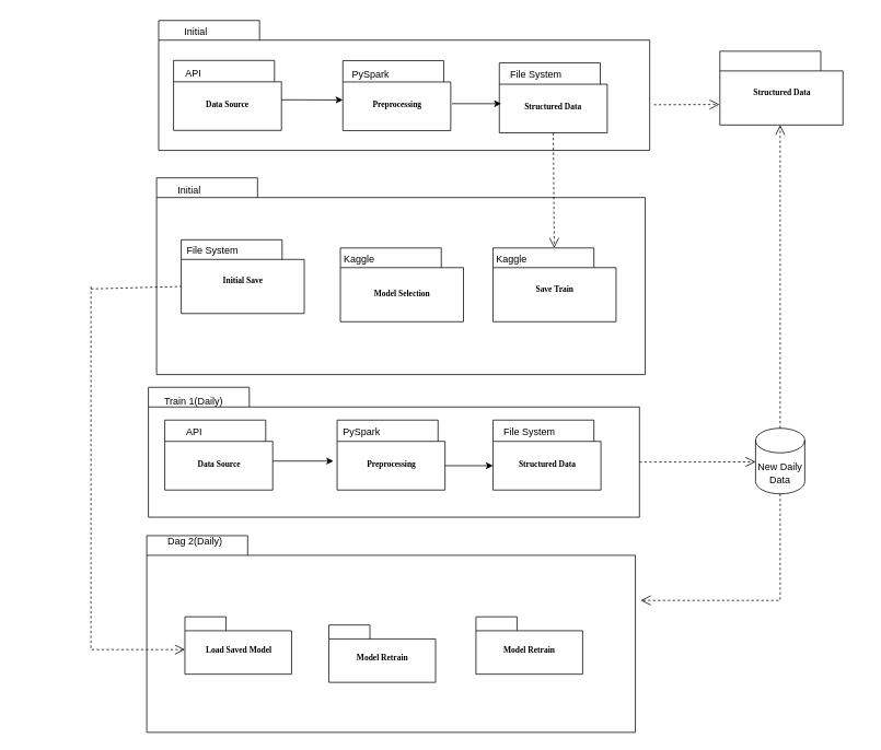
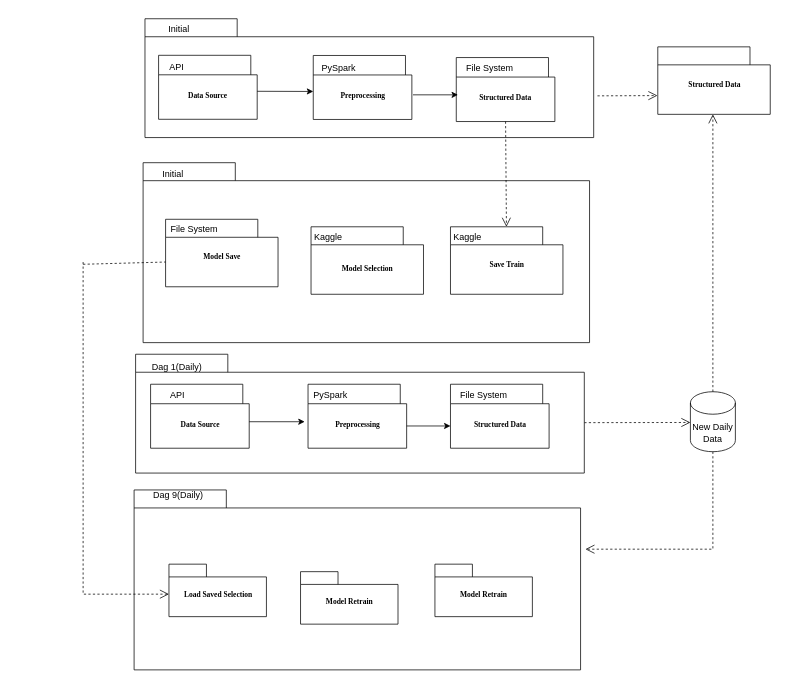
  <mxCell id="0" />
  <mxCell id="1" parent="0" />
  <mxCell id="2" value="" style="group" parent="1" vertex="1" connectable="0"><mxGeometry x="192.5" y="24.5" width="598.5" height="158.5" as="geometry" /></mxCell>
  <mxCell id="3" value="" style="shape=folder;fontStyle=1;spacingTop=10;tabWidth=123;tabHeight=24;tabPosition=left;html=1;rounded=0;shadow=0;comic=0;labelBackgroundColor=none;strokeWidth=1;fontFamily=Verdana;fontSize=10;align=center;" parent="2" vertex="1"><mxGeometry width="598.5" height="158.5" as="geometry" /></mxCell>
  <mxCell id="4" value="Initial" style="text;html=1;strokeColor=none;fillColor=none;align=center;verticalAlign=middle;whiteSpace=wrap;rounded=0;" vertex="1" parent="2"><mxGeometry x="-18.831" y="-3.658" width="128.25" height="36.577" as="geometry" /></mxCell>
  <mxCell id="5" value="&lt;br&gt;Structured Data" style="shape=folder;fontStyle=1;spacingTop=10;tabWidth=132;tabHeight=26;tabPosition=left;html=1;rounded=0;shadow=0;comic=0;labelBackgroundColor=none;strokeWidth=1;fontFamily=Verdana;fontSize=10;align=center;" vertex="1" parent="2"><mxGeometry x="415.23" y="51.769" width="131.53" height="85.346" as="geometry" /></mxCell>
  <mxCell id="6" value="&lt;br&gt;Preprocessing" style="shape=folder;fontStyle=1;spacingTop=10;tabWidth=130;tabHeight=26;tabPosition=left;html=1;rounded=0;shadow=0;comic=0;labelBackgroundColor=none;strokeWidth=1;fontFamily=Verdana;fontSize=10;align=center;" vertex="1" parent="2"><mxGeometry x="224.47" y="48.988" width="131.53" height="85.346" as="geometry" /></mxCell>
  <mxCell id="7" value="&lt;br&gt;Data Source" style="shape=folder;fontStyle=1;spacingTop=10;tabWidth=132;tabHeight=26;tabPosition=left;html=1;rounded=0;shadow=0;comic=0;labelBackgroundColor=none;strokeWidth=1;fontFamily=Verdana;fontSize=10;align=center;" vertex="1" parent="2"><mxGeometry x="18.17" y="48.769" width="131.53" height="85.346" as="geometry" /></mxCell>
  <mxCell id="8" value="API" style="text;html=1;strokeColor=none;fillColor=none;align=center;verticalAlign=middle;whiteSpace=wrap;rounded=0;" vertex="1" parent="2"><mxGeometry x="-3.5" y="47.55" width="91.5" height="36.577" as="geometry" /></mxCell>
  <mxCell id="9" value="PySpark" style="text;html=1;strokeColor=none;fillColor=none;align=center;verticalAlign=middle;whiteSpace=wrap;rounded=0;" vertex="1" parent="2"><mxGeometry x="228.5" y="47.817" width="60" height="36.577" as="geometry" /></mxCell>
  <mxCell id="10" value="File System" style="text;html=1;strokeColor=none;fillColor=none;align=center;verticalAlign=middle;whiteSpace=wrap;rounded=0;" vertex="1" parent="2"><mxGeometry x="415.5" y="48.16" width="88.5" height="36.577" as="geometry" /></mxCell>
  <mxCell id="11" value="" style="endArrow=classic;html=1;rounded=0;exitX=0;exitY=0;exitDx=131.53;exitDy=48;exitPerimeter=0;entryX=0;entryY=0;entryDx=0;entryDy=48;entryPerimeter=0;" edge="1" parent="2" source="7" target="6"><mxGeometry width="50" height="50" relative="1" as="geometry"><mxPoint x="318.5" y="348.09" as="sourcePoint" /><mxPoint x="368.5" y="287.129" as="targetPoint" /></mxGeometry></mxCell>
  <mxCell id="12" value="" style="group" parent="1" vertex="1" connectable="0"><mxGeometry x="876.5" y="62" width="174.5" height="100" as="geometry" /></mxCell>
  <mxCell id="13" value="" style="group" parent="12" vertex="1" connectable="0"><mxGeometry width="150" height="90" as="geometry" /></mxCell>
  <mxCell id="14" value="Structured Data" style="shape=folder;fontStyle=1;spacingTop=10;tabWidth=123;tabHeight=24;tabPosition=left;html=1;rounded=0;shadow=0;comic=0;labelBackgroundColor=none;strokeWidth=1;fontFamily=Verdana;fontSize=10;align=center;" parent="13" vertex="1"><mxGeometry width="150" height="90" as="geometry" /></mxCell>
  <mxCell id="15" value="" style="shape=folder;fontStyle=1;spacingTop=10;tabWidth=123;tabHeight=24;tabPosition=left;html=1;rounded=0;shadow=0;comic=0;labelBackgroundColor=none;strokeColor=#000000;strokeWidth=1;fillColor=#ffffff;fontFamily=Verdana;fontSize=10;fontColor=#000000;align=center;" parent="1" vertex="1"><mxGeometry x="190" y="216.5" width="595.5" height="240" as="geometry" /></mxCell>
  <mxCell id="16" style="rounded=0;html=1;dashed=1;labelBackgroundColor=none;startFill=0;endArrow=open;endFill=0;endSize=10;fontFamily=Verdana;fontSize=10;exitX=0.5;exitY=1;exitDx=0;exitDy=0;exitPerimeter=0;" parent="1" source="5" target="26" edge="1"><mxGeometry relative="1" as="geometry"><mxPoint x="666.383" y="173" as="sourcePoint" /><mxPoint x="671.28" y="231.5" as="targetPoint" /></mxGeometry></mxCell>
  <mxCell id="17" style="edgeStyle=none;rounded=0;html=1;dashed=1;labelBackgroundColor=none;startFill=0;endArrow=open;endFill=0;endSize=10;fontFamily=Verdana;fontSize=10;exitX=1.002;exitY=0.668;exitPerimeter=0;" parent="1" edge="1"><mxGeometry relative="1" as="geometry"><mxPoint x="796.06" y="127.34" as="sourcePoint" /><mxPoint x="876" y="127" as="targetPoint" /></mxGeometry></mxCell>
  <mxCell id="18" style="edgeStyle=elbowEdgeStyle;rounded=0;html=1;dashed=1;labelBackgroundColor=none;startFill=0;endArrow=open;endFill=0;endSize=10;fontFamily=Verdana;fontSize=10;elbow=vertical;exitX=0;exitY=0;exitDx=598.5;exitDy=91.25;exitPerimeter=0;" edge="1" parent="1" source="41" target="39"><mxGeometry relative="1" as="geometry"><mxPoint x="830" y="552" as="sourcePoint" /><mxPoint x="779" y="652" as="targetPoint" /><Array as="points"><mxPoint x="850" y="563" /></Array></mxGeometry></mxCell>
  <mxCell id="19" value="" style="endArrow=classic;html=1;rounded=0;" edge="1" parent="1"><mxGeometry width="50" height="50" relative="1" as="geometry"><mxPoint x="550" y="126" as="sourcePoint" /><mxPoint x="610" y="126" as="targetPoint" /></mxGeometry></mxCell>
  <mxCell id="20" value="" style="group" vertex="1" connectable="0" parent="1"><mxGeometry x="374" y="302" width="174.5" height="100" as="geometry" /></mxCell>
  <mxCell id="21" value="" style="group" vertex="1" connectable="0" parent="20"><mxGeometry width="150" height="90" as="geometry" /></mxCell>
  <mxCell id="22" value="&lt;br&gt;Model Selection" style="shape=folder;fontStyle=1;spacingTop=10;tabWidth=123;tabHeight=24;tabPosition=left;html=1;rounded=0;shadow=0;comic=0;labelBackgroundColor=none;strokeWidth=1;fontFamily=Verdana;fontSize=10;align=center;" vertex="1" parent="21"><mxGeometry x="40" width="150" height="90" as="geometry" /></mxCell>
  <mxCell id="23" value="Kaggle" style="text;html=1;strokeColor=none;fillColor=none;align=center;verticalAlign=middle;whiteSpace=wrap;rounded=0;" vertex="1" parent="21"><mxGeometry x="37" width="51.576" height="27.0" as="geometry" /></mxCell>
  <mxCell id="24" value="" style="group" vertex="1" connectable="0" parent="1"><mxGeometry x="560" y="302" width="174.5" height="100" as="geometry" /></mxCell>
  <mxCell id="25" value="" style="group" vertex="1" connectable="0" parent="24"><mxGeometry width="150" height="90" as="geometry" /></mxCell>
  <mxCell id="26" value="Save Train" style="shape=folder;fontStyle=1;spacingTop=10;tabWidth=123;tabHeight=24;tabPosition=left;html=1;rounded=0;shadow=0;comic=0;labelBackgroundColor=none;strokeWidth=1;fontFamily=Verdana;fontSize=10;align=center;" vertex="1" parent="25"><mxGeometry x="40" width="150" height="90" as="geometry" /></mxCell>
  <mxCell id="27" value="Kaggle" style="text;html=1;strokeColor=none;fillColor=none;align=center;verticalAlign=middle;whiteSpace=wrap;rounded=0;" vertex="1" parent="25"><mxGeometry x="37" width="51.576" height="27.0" as="geometry" /></mxCell>
  <mxCell id="28" value="" style="group" vertex="1" connectable="0" parent="1"><mxGeometry x="180" y="292" width="174.5" height="100" as="geometry" /></mxCell>
  <mxCell id="29" value="" style="group" vertex="1" connectable="0" parent="28"><mxGeometry width="150" height="90" as="geometry" /></mxCell>
- <mxCell id="30" value="Initial Save" style="shape=folder;fontStyle=1;spacingTop=10;tabWidth=123;tabHeight=24;tabPosition=left;html=1;rounded=0;shadow=0;comic=0;labelBackgroundColor=none;strokeWidth=1;fontFamily=Verdana;fontSize=10;align=center;" vertex="1" parent="29"><mxGeometry x="40" width="150" height="90" as="geometry" /></mxCell>
+ <mxCell id="30" value="Model Save" style="shape=folder;fontStyle=1;spacingTop=10;tabWidth=123;tabHeight=24;tabPosition=left;html=1;rounded=0;shadow=0;comic=0;labelBackgroundColor=none;strokeWidth=1;fontFamily=Verdana;fontSize=10;align=center;" vertex="1" parent="29"><mxGeometry x="40" width="150" height="90" as="geometry" /></mxCell>
  <mxCell id="31" value="File System" style="text;html=1;strokeColor=none;fillColor=none;align=center;verticalAlign=middle;whiteSpace=wrap;rounded=0;" vertex="1" parent="29"><mxGeometry x="37" width="83" height="27" as="geometry" /></mxCell>
  <mxCell id="32" value="" style="shape=folder;fontStyle=1;spacingTop=10;tabWidth=123;tabHeight=24;tabPosition=left;html=1;rounded=0;shadow=0;comic=0;labelBackgroundColor=none;strokeColor=#000000;strokeWidth=1;fillColor=#ffffff;fontFamily=Verdana;fontSize=10;fontColor=#000000;align=center;" vertex="1" parent="1"><mxGeometry x="178.01" y="653" width="595.5" height="240" as="geometry" /></mxCell>
- <mxCell id="33" value="Dag 2(Daily)" style="text;html=1;strokeColor=none;fillColor=none;align=center;verticalAlign=middle;whiteSpace=wrap;rounded=0;" vertex="1" parent="1"><mxGeometry x="192" y="645" width="90" height="30" as="geometry" /></mxCell>
+ <mxCell id="33" value="Dag 9(Daily)" style="text;html=1;strokeColor=none;fillColor=none;align=center;verticalAlign=middle;whiteSpace=wrap;rounded=0;" vertex="1" parent="1"><mxGeometry x="192" y="645" width="90" height="30" as="geometry" /></mxCell>
  <mxCell id="34" value="" style="group" vertex="1" connectable="0" parent="1"><mxGeometry x="400" y="762" width="130" height="70" as="geometry" /></mxCell>
  <mxCell id="35" value="Model Retrain" style="shape=folder;fontStyle=1;spacingTop=10;tabWidth=50;tabHeight=17;tabPosition=left;html=1;rounded=0;shadow=0;comic=0;labelBackgroundColor=none;strokeWidth=1;fontFamily=Verdana;fontSize=10;align=center;" vertex="1" parent="34"><mxGeometry width="130" height="70" as="geometry" /></mxCell>
  <mxCell id="36" value="" style="group" vertex="1" connectable="0" parent="1"><mxGeometry x="224.5" y="752" width="130" height="70" as="geometry" /></mxCell>
- <mxCell id="37" value="Load Saved Model" style="shape=folder;fontStyle=1;spacingTop=10;tabWidth=50;tabHeight=17;tabPosition=left;html=1;rounded=0;shadow=0;comic=0;labelBackgroundColor=none;strokeWidth=1;fontFamily=Verdana;fontSize=10;align=center;" vertex="1" parent="36"><mxGeometry width="130" height="70" as="geometry" /></mxCell>
+ <mxCell id="37" value="Load Saved Selection" style="shape=folder;fontStyle=1;spacingTop=10;tabWidth=50;tabHeight=17;tabPosition=left;html=1;rounded=0;shadow=0;comic=0;labelBackgroundColor=none;strokeWidth=1;fontFamily=Verdana;fontSize=10;align=center;" vertex="1" parent="36"><mxGeometry width="130" height="70" as="geometry" /></mxCell>
  <mxCell id="38" value="" style="shape=cylinder3;whiteSpace=wrap;html=1;boundedLbl=1;backgroundOutline=1;size=15;" vertex="1" parent="1"><mxGeometry x="920" y="522" width="60" height="80" as="geometry" /></mxCell>
  <mxCell id="39" value="New Daily Data" style="text;html=1;strokeColor=none;fillColor=none;align=center;verticalAlign=middle;whiteSpace=wrap;rounded=0;" vertex="1" parent="1"><mxGeometry x="920" y="562" width="60" height="30" as="geometry" /></mxCell>
  <mxCell id="40" value="Initial" style="text;html=1;strokeColor=none;fillColor=none;align=center;verticalAlign=middle;whiteSpace=wrap;rounded=0;" vertex="1" parent="1"><mxGeometry x="200" y="216.5" width="60" height="30" as="geometry" /></mxCell>
  <mxCell id="41" value="" style="shape=folder;fontStyle=1;spacingTop=10;tabWidth=123;tabHeight=24;tabPosition=left;html=1;rounded=0;shadow=0;comic=0;labelBackgroundColor=none;strokeWidth=1;fontFamily=Verdana;fontSize=10;align=center;" vertex="1" parent="1"><mxGeometry x="180" y="472" width="598.5" height="158.5" as="geometry" /></mxCell>
- <mxCell id="42" value="Train 1(Daily)&amp;nbsp;" style="text;html=1;strokeColor=none;fillColor=none;align=center;verticalAlign=middle;whiteSpace=wrap;rounded=0;" vertex="1" parent="1"><mxGeometry x="172.879" y="472.002" width="128.25" height="36.577" as="geometry" /></mxCell>
+ <mxCell id="42" value="Dag 1(Daily)&amp;nbsp;" style="text;html=1;strokeColor=none;fillColor=none;align=center;verticalAlign=middle;whiteSpace=wrap;rounded=0;" vertex="1" parent="1"><mxGeometry x="172.879" y="472.002" width="128.25" height="36.577" as="geometry" /></mxCell>
  <mxCell id="43" value="&lt;br&gt;Data Source" style="shape=folder;fontStyle=1;spacingTop=10;tabWidth=132;tabHeight=26;tabPosition=left;html=1;rounded=0;shadow=0;comic=0;labelBackgroundColor=none;strokeWidth=1;fontFamily=Verdana;fontSize=10;align=center;" vertex="1" parent="1"><mxGeometry x="200" y="511.999" width="131.53" height="85.346" as="geometry" /></mxCell>
  <mxCell id="44" value="API" style="text;html=1;strokeColor=none;fillColor=none;align=center;verticalAlign=middle;whiteSpace=wrap;rounded=0;" vertex="1" parent="1"><mxGeometry x="190" y="508.58" width="91.5" height="36.577" as="geometry" /></mxCell>
  <mxCell id="45" value="" style="endArrow=classic;html=1;rounded=0;exitX=0;exitY=0;exitDx=131.53;exitDy=48;exitPerimeter=0;entryX=0;entryY=0;entryDx=0;entryDy=48;entryPerimeter=0;" edge="1" parent="1"><mxGeometry width="50" height="50" relative="1" as="geometry"><mxPoint x="331.53" y="562" as="sourcePoint" /><mxPoint x="405.53" y="562" as="targetPoint" /></mxGeometry></mxCell>
  <mxCell id="46" value="&lt;br&gt;Preprocessing" style="shape=folder;fontStyle=1;spacingTop=10;tabWidth=130;tabHeight=26;tabPosition=left;html=1;rounded=0;shadow=0;comic=0;labelBackgroundColor=none;strokeWidth=1;fontFamily=Verdana;fontSize=10;align=center;" vertex="1" parent="1"><mxGeometry x="410" y="511.998" width="131.53" height="85.346" as="geometry" /></mxCell>
  <mxCell id="47" value="PySpark" style="text;html=1;strokeColor=none;fillColor=none;align=center;verticalAlign=middle;whiteSpace=wrap;rounded=0;" vertex="1" parent="1"><mxGeometry x="410" y="508.577" width="60" height="36.577" as="geometry" /></mxCell>
  <mxCell id="48" value="&lt;br&gt;Structured Data" style="shape=folder;fontStyle=1;spacingTop=10;tabWidth=132;tabHeight=26;tabPosition=left;html=1;rounded=0;shadow=0;comic=0;labelBackgroundColor=none;strokeWidth=1;fontFamily=Verdana;fontSize=10;align=center;" vertex="1" parent="1"><mxGeometry x="600" y="511.999" width="131.53" height="85.346" as="geometry" /></mxCell>
  <mxCell id="49" value="File System" style="text;html=1;strokeColor=none;fillColor=none;align=center;verticalAlign=middle;whiteSpace=wrap;rounded=0;" vertex="1" parent="1"><mxGeometry x="600" y="508.58" width="88.5" height="36.577" as="geometry" /></mxCell>
  <mxCell id="50" value="" style="endArrow=classic;html=1;rounded=0;exitX=0;exitY=0;exitDx=131.53;exitDy=55.673;exitPerimeter=0;entryX=0;entryY=0;entryDx=0;entryDy=55.673;entryPerimeter=0;" edge="1" parent="1" source="46" target="48"><mxGeometry width="50" height="50" relative="1" as="geometry"><mxPoint x="550" y="572" as="sourcePoint" /><mxPoint x="600" y="572" as="targetPoint" /></mxGeometry></mxCell>
  <mxCell id="51" style="edgeStyle=elbowEdgeStyle;rounded=0;html=1;dashed=1;labelBackgroundColor=none;startFill=0;endArrow=open;endFill=0;endSize=10;fontFamily=Verdana;fontSize=10;elbow=vertical;exitX=0.5;exitY=0;exitDx=0;exitDy=0;exitPerimeter=0;" edge="1" parent="1" source="38"><mxGeometry relative="1" as="geometry"><mxPoint x="950" y="512" as="sourcePoint" /><mxPoint x="950" y="152" as="targetPoint" /><Array as="points"><mxPoint x="981" y="192" /></Array></mxGeometry></mxCell>
  <mxCell id="52" style="edgeStyle=elbowEdgeStyle;rounded=0;html=1;dashed=1;labelBackgroundColor=none;startFill=0;endArrow=open;endFill=0;endSize=10;fontFamily=Verdana;fontSize=10;elbow=vertical;exitX=0.5;exitY=1;exitDx=0;exitDy=0;exitPerimeter=0;" edge="1" parent="1" source="38"><mxGeometry relative="1" as="geometry"><mxPoint x="789" y="573" as="sourcePoint" /><mxPoint x="780" y="732" as="targetPoint" /><Array as="points"><mxPoint x="940" y="732" /></Array></mxGeometry></mxCell>
  <mxCell id="53" style="edgeStyle=elbowEdgeStyle;rounded=0;html=1;dashed=1;labelBackgroundColor=none;startFill=0;endArrow=open;endFill=0;endSize=10;fontFamily=Verdana;fontSize=10;elbow=vertical;exitX=0;exitY=0;exitDx=0;exitDy=57;exitPerimeter=0;" edge="1" parent="1" target="37"><mxGeometry relative="1" as="geometry"><mxPoint x="110" y="349" as="sourcePoint" /><mxPoint x="115" y="792" as="targetPoint" /><Array as="points"><mxPoint x="20" y="792" /></Array></mxGeometry></mxCell>
  <mxCell id="54" value="" style="endArrow=none;dashed=1;html=1;rounded=0;entryX=0;entryY=0;entryDx=0;entryDy=57;entryPerimeter=0;" edge="1" parent="1" target="30"><mxGeometry width="50" height="50" relative="1" as="geometry"><mxPoint x="110" y="352" as="sourcePoint" /><mxPoint x="290" y="402" as="targetPoint" /></mxGeometry></mxCell>
  <mxCell id="55" value="" style="group" vertex="1" connectable="0" parent="1"><mxGeometry x="579.25" y="752" width="130" height="70" as="geometry" /></mxCell>
  <mxCell id="56" value="Model Retrain" style="shape=folder;fontStyle=1;spacingTop=10;tabWidth=50;tabHeight=17;tabPosition=left;html=1;rounded=0;shadow=0;comic=0;labelBackgroundColor=none;strokeWidth=1;fontFamily=Verdana;fontSize=10;align=center;" vertex="1" parent="55"><mxGeometry width="130" height="70" as="geometry" /></mxCell>
